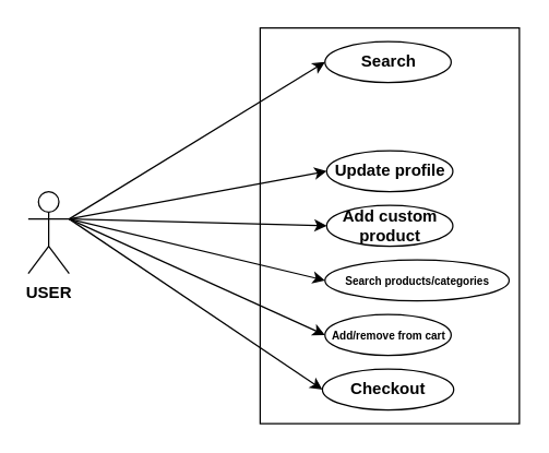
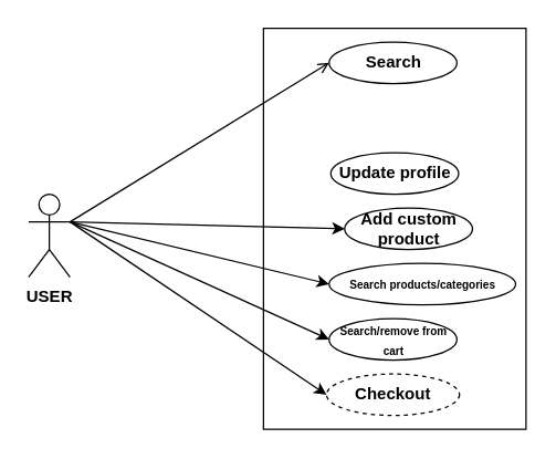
  <mxCell id="0" />
  <mxCell id="1" parent="0" />
  <mxCell id="2" value="&lt;b&gt;USER&lt;/b&gt;" style="shape=umlActor;verticalLabelPosition=bottom;verticalAlign=top;html=1;outlineConnect=0;" vertex="1" parent="1"><mxGeometry x="20" y="140" width="30" height="60" as="geometry" /></mxCell>
  <mxCell id="3" value="" style="whiteSpace=wrap;html=1;" vertex="1" parent="1"><mxGeometry x="190" y="20" width="190" height="290" as="geometry" /></mxCell>
  <mxCell id="4" value="&lt;b&gt;Search&lt;/b&gt;" style="ellipse;whiteSpace=wrap;html=1;" vertex="1" parent="1"><mxGeometry x="237.5" y="30" width="92.5" height="30" as="geometry" /></mxCell>
  <mxCell id="5" value="&lt;b&gt;Update profile&lt;/b&gt;" style="ellipse;whiteSpace=wrap;html=1;" vertex="1" parent="1"><mxGeometry x="238.75" y="110" width="92.5" height="30" as="geometry" /></mxCell>
- <mxCell id="6" value="&lt;b&gt;Add custom product&lt;/b&gt;" style="ellipse;whiteSpace=wrap;html=1;" vertex="1" parent="1"><mxGeometry x="238.75" y="150" width="92.5" height="30" as="geometry" /></mxCell>
+ <mxCell id="6" value="&lt;b&gt;Add custom product&lt;/b&gt;" style="ellipse;whiteSpace=wrap;html=1;" vertex="1" parent="1"><mxGeometry x="248.75" y="150" width="92.5" height="30" as="geometry" /></mxCell>
  <mxCell id="7" value="&lt;b&gt;&lt;font style=&quot;font-size: 8px;&quot;&gt;Search products/categories&lt;/font&gt;&lt;/b&gt;" style="ellipse;whiteSpace=wrap;html=1;" vertex="1" parent="1"><mxGeometry x="237.5" y="190" width="135" height="30" as="geometry" /></mxCell>
- <mxCell id="8" value="&lt;font size=&quot;1&quot;&gt;&lt;b style=&quot;font-size: 8px;&quot;&gt;Add/remove from cart&lt;/b&gt;&lt;/font&gt;" style="ellipse;whiteSpace=wrap;html=1;" vertex="1" parent="1"><mxGeometry x="237.5" y="230" width="92.5" height="30" as="geometry" /></mxCell>
- <mxCell id="9" value="" style="endArrow=classic;html=1;rounded=0;exitX=1;exitY=0.333;exitDx=0;exitDy=0;exitPerimeter=0;entryX=0;entryY=0.5;entryDx=0;entryDy=0;" edge="1" parent="1" source="2" target="4"><mxGeometry width="50" height="50" relative="1" as="geometry"><mxPoint x="290" y="170" as="sourcePoint" /><mxPoint x="340" y="120" as="targetPoint" /></mxGeometry></mxCell>
- <mxCell id="10" value="" style="endArrow=classic;html=1;rounded=0;exitX=1;exitY=0.333;exitDx=0;exitDy=0;exitPerimeter=0;entryX=0;entryY=0.5;entryDx=0;entryDy=0;" edge="1" parent="1" source="2" target="5"><mxGeometry width="50" height="50" relative="1" as="geometry"><mxPoint x="290" y="170" as="sourcePoint" /><mxPoint x="340" y="120" as="targetPoint" /></mxGeometry></mxCell>
+ <mxCell id="8" value="&lt;font size=&quot;1&quot;&gt;&lt;b style=&quot;font-size: 8px;&quot;&gt;Search/remove from cart&lt;/b&gt;&lt;/font&gt;" style="ellipse;whiteSpace=wrap;html=1;" vertex="1" parent="1"><mxGeometry x="237.5" y="230" width="92.5" height="30" as="geometry" /></mxCell>
+ <mxCell id="9" value="" style="endArrow=open;html=1;rounded=0;exitX=1;exitY=0.333;exitDx=0;exitDy=0;exitPerimeter=0;entryX=0;entryY=0.5;entryDx=0;entryDy=0;" edge="1" parent="1" source="2" target="4"><mxGeometry width="50" height="50" relative="1" as="geometry"><mxPoint x="290" y="170" as="sourcePoint" /><mxPoint x="340" y="120" as="targetPoint" /></mxGeometry></mxCell>
  <mxCell id="11" value="" style="endArrow=classic;html=1;rounded=0;entryX=0;entryY=0.5;entryDx=0;entryDy=0;" edge="1" parent="1" target="6"><mxGeometry width="50" height="50" relative="1" as="geometry"><mxPoint x="50" y="160" as="sourcePoint" /><mxPoint x="340" y="180" as="targetPoint" /></mxGeometry></mxCell>
  <mxCell id="12" value="" style="endArrow=classic;html=1;rounded=0;entryX=0;entryY=0.5;entryDx=0;entryDy=0;" edge="1" parent="1" target="7"><mxGeometry width="50" height="50" relative="1" as="geometry"><mxPoint x="50" y="160" as="sourcePoint" /><mxPoint x="340" y="180" as="targetPoint" /></mxGeometry></mxCell>
  <mxCell id="13" value="" style="endArrow=classic;html=1;rounded=0;entryX=0;entryY=0.5;entryDx=0;entryDy=0;" edge="1" parent="1" target="8"><mxGeometry width="50" height="50" relative="1" as="geometry"><mxPoint x="50" y="160" as="sourcePoint" /><mxPoint x="340" y="180" as="targetPoint" /></mxGeometry></mxCell>
- <mxCell id="14" value="&lt;b&gt;Checkout&lt;/b&gt;" style="ellipse;whiteSpace=wrap;html=1;" vertex="1" parent="1"><mxGeometry x="235.63" y="270" width="96.25" height="30" as="geometry" /></mxCell>
+ <mxCell id="14" value="&lt;b&gt;Checkout&lt;/b&gt;" style="ellipse;whiteSpace=wrap;html=1;dashed=1;" vertex="1" parent="1"><mxGeometry x="235.63" y="270" width="96.25" height="30" as="geometry" /></mxCell>
  <mxCell id="15" value="" style="endArrow=classic;html=1;rounded=0;entryX=0;entryY=0.5;entryDx=0;entryDy=0;" edge="1" parent="1" target="14"><mxGeometry width="50" height="50" relative="1" as="geometry"><mxPoint x="50" y="160" as="sourcePoint" /><mxPoint x="340" y="180" as="targetPoint" /></mxGeometry></mxCell>
